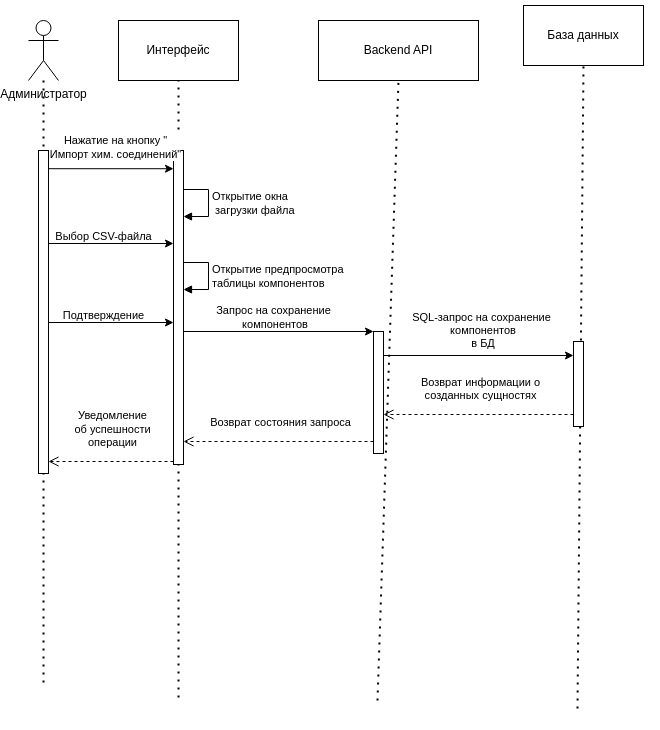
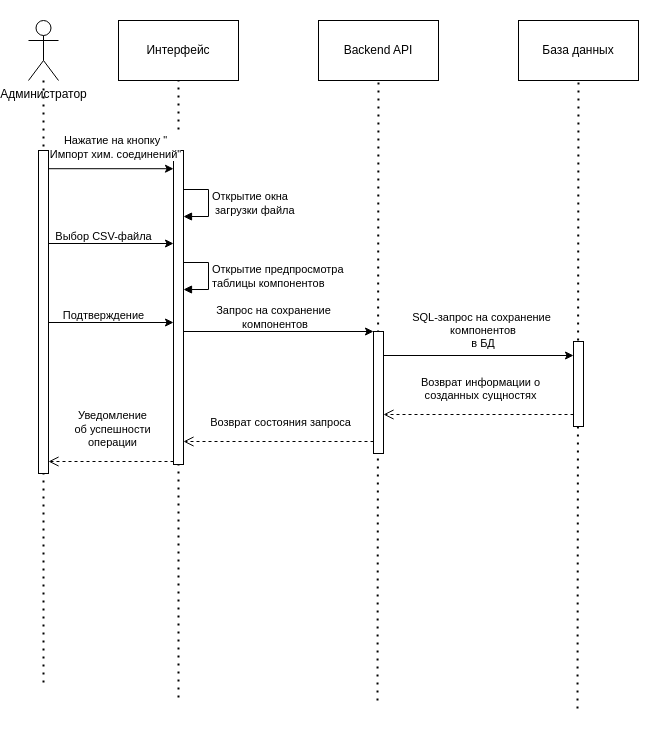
  <mxCell id="0" />
  <mxCell id="1" parent="0" />
  <mxCell id="2" value="" style="endArrow=none;dashed=1;html=1;dashPattern=1 3;strokeWidth=2;rounded=0;" edge="1" parent="1" source="6"><mxGeometry width="50" height="50" relative="1" as="geometry"><mxPoint x="170" y="300" as="sourcePoint" /><mxPoint x="35" y="687" as="targetPoint" /></mxGeometry></mxCell>
  <mxCell id="3" value="" style="endArrow=none;dashed=1;html=1;dashPattern=1 3;strokeWidth=2;rounded=0;entryX=0.5;entryY=1;entryDx=0;entryDy=0;" edge="1" parent="1" target="7"><mxGeometry width="50" height="50" relative="1" as="geometry"><mxPoint x="170" y="697" as="sourcePoint" /><mxPoint x="220" y="250" as="targetPoint" /></mxGeometry></mxCell>
  <mxCell id="4" value="" style="endArrow=none;dashed=1;html=1;dashPattern=1 3;strokeWidth=2;rounded=0;entryX=0.5;entryY=1;entryDx=0;entryDy=0;" edge="1" parent="1" target="10"><mxGeometry width="50" height="50" relative="1" as="geometry"><mxPoint x="369" y="700" as="sourcePoint" /><mxPoint x="220" y="250" as="targetPoint" /></mxGeometry></mxCell>
  <mxCell id="5" value="" style="endArrow=none;dashed=1;html=1;dashPattern=1 3;strokeWidth=2;rounded=0;entryX=0.5;entryY=1;entryDx=0;entryDy=0;" edge="1" parent="1" target="12"><mxGeometry width="50" height="50" relative="1" as="geometry"><mxPoint x="569" y="708" as="sourcePoint" /><mxPoint x="220" y="250" as="targetPoint" /></mxGeometry></mxCell>
  <mxCell id="6" value="&lt;div&gt;Администратор&lt;/div&gt;" style="shape=umlActor;verticalLabelPosition=bottom;verticalAlign=top;html=1;outlineConnect=0;align=center;horizontal=1;labelPosition=center;" vertex="1" parent="1"><mxGeometry x="20" y="20" width="30" height="60" as="geometry" /></mxCell>
  <mxCell id="7" value="Интерфейс" style="rounded=0;whiteSpace=wrap;html=1;" vertex="1" parent="1"><mxGeometry x="110" y="20" width="120" height="60" as="geometry" /></mxCell>
  <mxCell id="8" value="" style="html=1;points=[[0,0,0,0,5],[0,1,0,0,-5],[1,0,0,0,5],[1,1,0,0,-5]];perimeter=orthogonalPerimeter;outlineConnect=0;targetShapes=umlLifeline;portConstraint=eastwest;newEdgeStyle={&quot;curved&quot;:0,&quot;rounded&quot;:0};" vertex="1" parent="1"><mxGeometry x="30" y="150" width="10" height="323" as="geometry" /></mxCell>
  <mxCell id="9" value="" style="html=1;points=[[0,0,0,0,5],[0,1,0,0,-5],[1,0,0,0,5],[1,1,0,0,-5]];perimeter=orthogonalPerimeter;outlineConnect=0;targetShapes=umlLifeline;portConstraint=eastwest;newEdgeStyle={&quot;curved&quot;:0,&quot;rounded&quot;:0};" vertex="1" parent="1"><mxGeometry x="165" y="150" width="10" height="314" as="geometry" /></mxCell>
- <mxCell id="10" value="Backend API" style="rounded=0;whiteSpace=wrap;html=1;" vertex="1" parent="1"><mxGeometry x="310" y="20" width="160" height="60" as="geometry" /></mxCell>
+ <mxCell id="10" value="Backend API" style="rounded=0;whiteSpace=wrap;html=1;" vertex="1" parent="1"><mxGeometry x="310" y="20" width="120" height="60" as="geometry" /></mxCell>
  <mxCell id="11" value="" style="html=1;points=[[0,0,0,0,5],[0,1,0,0,-5],[1,0,0,0,5],[1,1,0,0,-5]];perimeter=orthogonalPerimeter;outlineConnect=0;targetShapes=umlLifeline;portConstraint=eastwest;newEdgeStyle={&quot;curved&quot;:0,&quot;rounded&quot;:0};" vertex="1" parent="1"><mxGeometry x="365" y="331" width="10" height="122" as="geometry" /></mxCell>
- <mxCell id="12" value="База данных" style="rounded=0;whiteSpace=wrap;html=1;" vertex="1" parent="1"><mxGeometry x="515" y="5" width="120" height="60" as="geometry" /></mxCell>
+ <mxCell id="12" value="База данных" style="rounded=0;whiteSpace=wrap;html=1;" vertex="1" parent="1"><mxGeometry x="510" y="20" width="120" height="60" as="geometry" /></mxCell>
  <mxCell id="13" value="" style="html=1;points=[[0,0,0,0,5],[0,1,0,0,-5],[1,0,0,0,5],[1,1,0,0,-5]];perimeter=orthogonalPerimeter;outlineConnect=0;targetShapes=umlLifeline;portConstraint=eastwest;newEdgeStyle={&quot;curved&quot;:0,&quot;rounded&quot;:0};" vertex="1" parent="1"><mxGeometry x="565" y="341" width="10" height="85" as="geometry" /></mxCell>
  <mxCell id="14" value="" style="endArrow=classic;html=1;rounded=0;entryX=0;entryY=0.058;entryDx=0;entryDy=0;entryPerimeter=0;" edge="1" parent="1" source="8" target="9"><mxGeometry width="50" height="50" relative="1" as="geometry"><mxPoint x="72" y="224" as="sourcePoint" /><mxPoint x="122" y="174" as="targetPoint" /></mxGeometry></mxCell>
  <mxCell id="15" value="Нажатие на кнопку &quot;&lt;br&gt;Импорт хим. соединений&quot;" style="edgeLabel;html=1;align=center;verticalAlign=middle;resizable=0;points=[];" vertex="1" connectable="0" parent="14"><mxGeometry x="-0.136" y="-1" relative="1" as="geometry"><mxPoint x="12" y="-23" as="offset" /></mxGeometry></mxCell>
  <mxCell id="16" value="&lt;div&gt;Открытие окна&lt;/div&gt;&lt;div&gt;&amp;nbsp;загрузки файла&lt;/div&gt;" style="html=1;align=left;spacingLeft=2;endArrow=block;rounded=0;edgeStyle=orthogonalEdgeStyle;curved=0;rounded=0;exitX=1;exitY=0.246;exitDx=0;exitDy=0;exitPerimeter=0;" edge="1" parent="1"><mxGeometry x="0.013" relative="1" as="geometry"><mxPoint x="175" y="189.002" as="sourcePoint" /><Array as="points"><mxPoint x="200" y="189.03" /><mxPoint x="200" y="216.03" /></Array><mxPoint x="175" y="216.03" as="targetPoint" /><mxPoint as="offset" /></mxGeometry></mxCell>
  <mxCell id="17" value="" style="endArrow=classic;html=1;rounded=0;" edge="1" parent="1"><mxGeometry width="50" height="50" relative="1" as="geometry"><mxPoint x="40" y="243" as="sourcePoint" /><mxPoint x="165" y="243" as="targetPoint" /></mxGeometry></mxCell>
  <mxCell id="18" value="Выбор CSV-файла" style="edgeLabel;html=1;align=center;verticalAlign=middle;resizable=0;points=[];" vertex="1" connectable="0" parent="17"><mxGeometry x="-0.179" y="2" relative="1" as="geometry"><mxPoint x="3" y="-6" as="offset" /></mxGeometry></mxCell>
  <mxCell id="19" value="&lt;div&gt;Открытие предпросмотра&lt;/div&gt;&lt;div&gt;таблицы компонентов&lt;br&gt;&lt;/div&gt;" style="html=1;align=left;spacingLeft=2;endArrow=block;rounded=0;edgeStyle=orthogonalEdgeStyle;curved=0;rounded=0;exitX=1;exitY=0.246;exitDx=0;exitDy=0;exitPerimeter=0;" edge="1" parent="1"><mxGeometry x="0.013" relative="1" as="geometry"><mxPoint x="175" y="262.002" as="sourcePoint" /><Array as="points"><mxPoint x="200" y="262.03" /><mxPoint x="200" y="289.03" /></Array><mxPoint x="175" y="289.03" as="targetPoint" /><mxPoint as="offset" /></mxGeometry></mxCell>
  <mxCell id="20" value="" style="endArrow=classic;html=1;rounded=0;" edge="1" parent="1"><mxGeometry width="50" height="50" relative="1" as="geometry"><mxPoint x="40" y="322" as="sourcePoint" /><mxPoint x="165" y="322" as="targetPoint" /></mxGeometry></mxCell>
  <mxCell id="21" value="Подтверждение" style="edgeLabel;html=1;align=center;verticalAlign=middle;resizable=0;points=[];" vertex="1" connectable="0" parent="20"><mxGeometry x="-0.179" y="2" relative="1" as="geometry"><mxPoint x="3" y="-6" as="offset" /></mxGeometry></mxCell>
  <mxCell id="22" value="" style="endArrow=classic;html=1;rounded=0;" edge="1" parent="1" source="9" target="11"><mxGeometry width="50" height="50" relative="1" as="geometry"><mxPoint x="177" y="344" as="sourcePoint" /><mxPoint x="252" y="344" as="targetPoint" /></mxGeometry></mxCell>
  <mxCell id="23" value="&lt;div&gt;Запрос на сохранение&lt;/div&gt;&lt;div&gt;&amp;nbsp;компонентов&lt;/div&gt;" style="edgeLabel;html=1;align=center;verticalAlign=middle;resizable=0;points=[];" vertex="1" connectable="0" parent="22"><mxGeometry x="0.139" y="1" relative="1" as="geometry"><mxPoint x="-19" y="-14" as="offset" /></mxGeometry></mxCell>
  <mxCell id="24" value="" style="endArrow=classic;html=1;rounded=0;" edge="1" parent="1"><mxGeometry width="50" height="50" relative="1" as="geometry"><mxPoint x="375" y="355" as="sourcePoint" /><mxPoint x="565" y="355" as="targetPoint" /></mxGeometry></mxCell>
  <mxCell id="25" value="&lt;div&gt;SQL-запрос на сохранение&lt;/div&gt;&lt;div&gt;&amp;nbsp;компонентов&lt;/div&gt;&amp;nbsp;в БД" style="edgeLabel;html=1;align=center;verticalAlign=middle;resizable=0;points=[];" vertex="1" connectable="0" parent="24"><mxGeometry x="0.139" y="1" relative="1" as="geometry"><mxPoint x="-11" y="-25" as="offset" /></mxGeometry></mxCell>
  <mxCell id="26" value="&lt;div&gt;Возврат информации о &lt;br&gt;&lt;/div&gt;&lt;div&gt;созданных сущностях&lt;br&gt;&lt;/div&gt;" style="html=1;verticalAlign=bottom;endArrow=open;dashed=1;endSize=8;curved=0;rounded=0;" edge="1" parent="1"><mxGeometry x="-0.021" y="-10" relative="1" as="geometry"><mxPoint x="565" y="414" as="sourcePoint" /><mxPoint x="375" y="414" as="targetPoint" /><mxPoint as="offset" /></mxGeometry></mxCell>
  <mxCell id="27" value="&lt;div&gt;Возврат состояния запроса&lt;/div&gt;" style="html=1;verticalAlign=bottom;endArrow=open;dashed=1;endSize=8;curved=0;rounded=0;" edge="1" parent="1"><mxGeometry x="-0.021" y="-10" relative="1" as="geometry"><mxPoint x="365" y="441" as="sourcePoint" /><mxPoint x="175" y="441" as="targetPoint" /><mxPoint as="offset" /></mxGeometry></mxCell>
  <mxCell id="28" value="&lt;div&gt;Уведомление&lt;/div&gt;&lt;div&gt;об успешности &lt;br&gt;&lt;/div&gt;&lt;div&gt;операции&lt;br&gt;&lt;/div&gt;" style="html=1;verticalAlign=bottom;endArrow=open;dashed=1;endSize=8;curved=0;rounded=0;" edge="1" parent="1"><mxGeometry x="-0.024" y="-10" relative="1" as="geometry"><mxPoint x="165" y="461" as="sourcePoint" /><mxPoint x="40" y="461" as="targetPoint" /><mxPoint as="offset" /></mxGeometry></mxCell>
